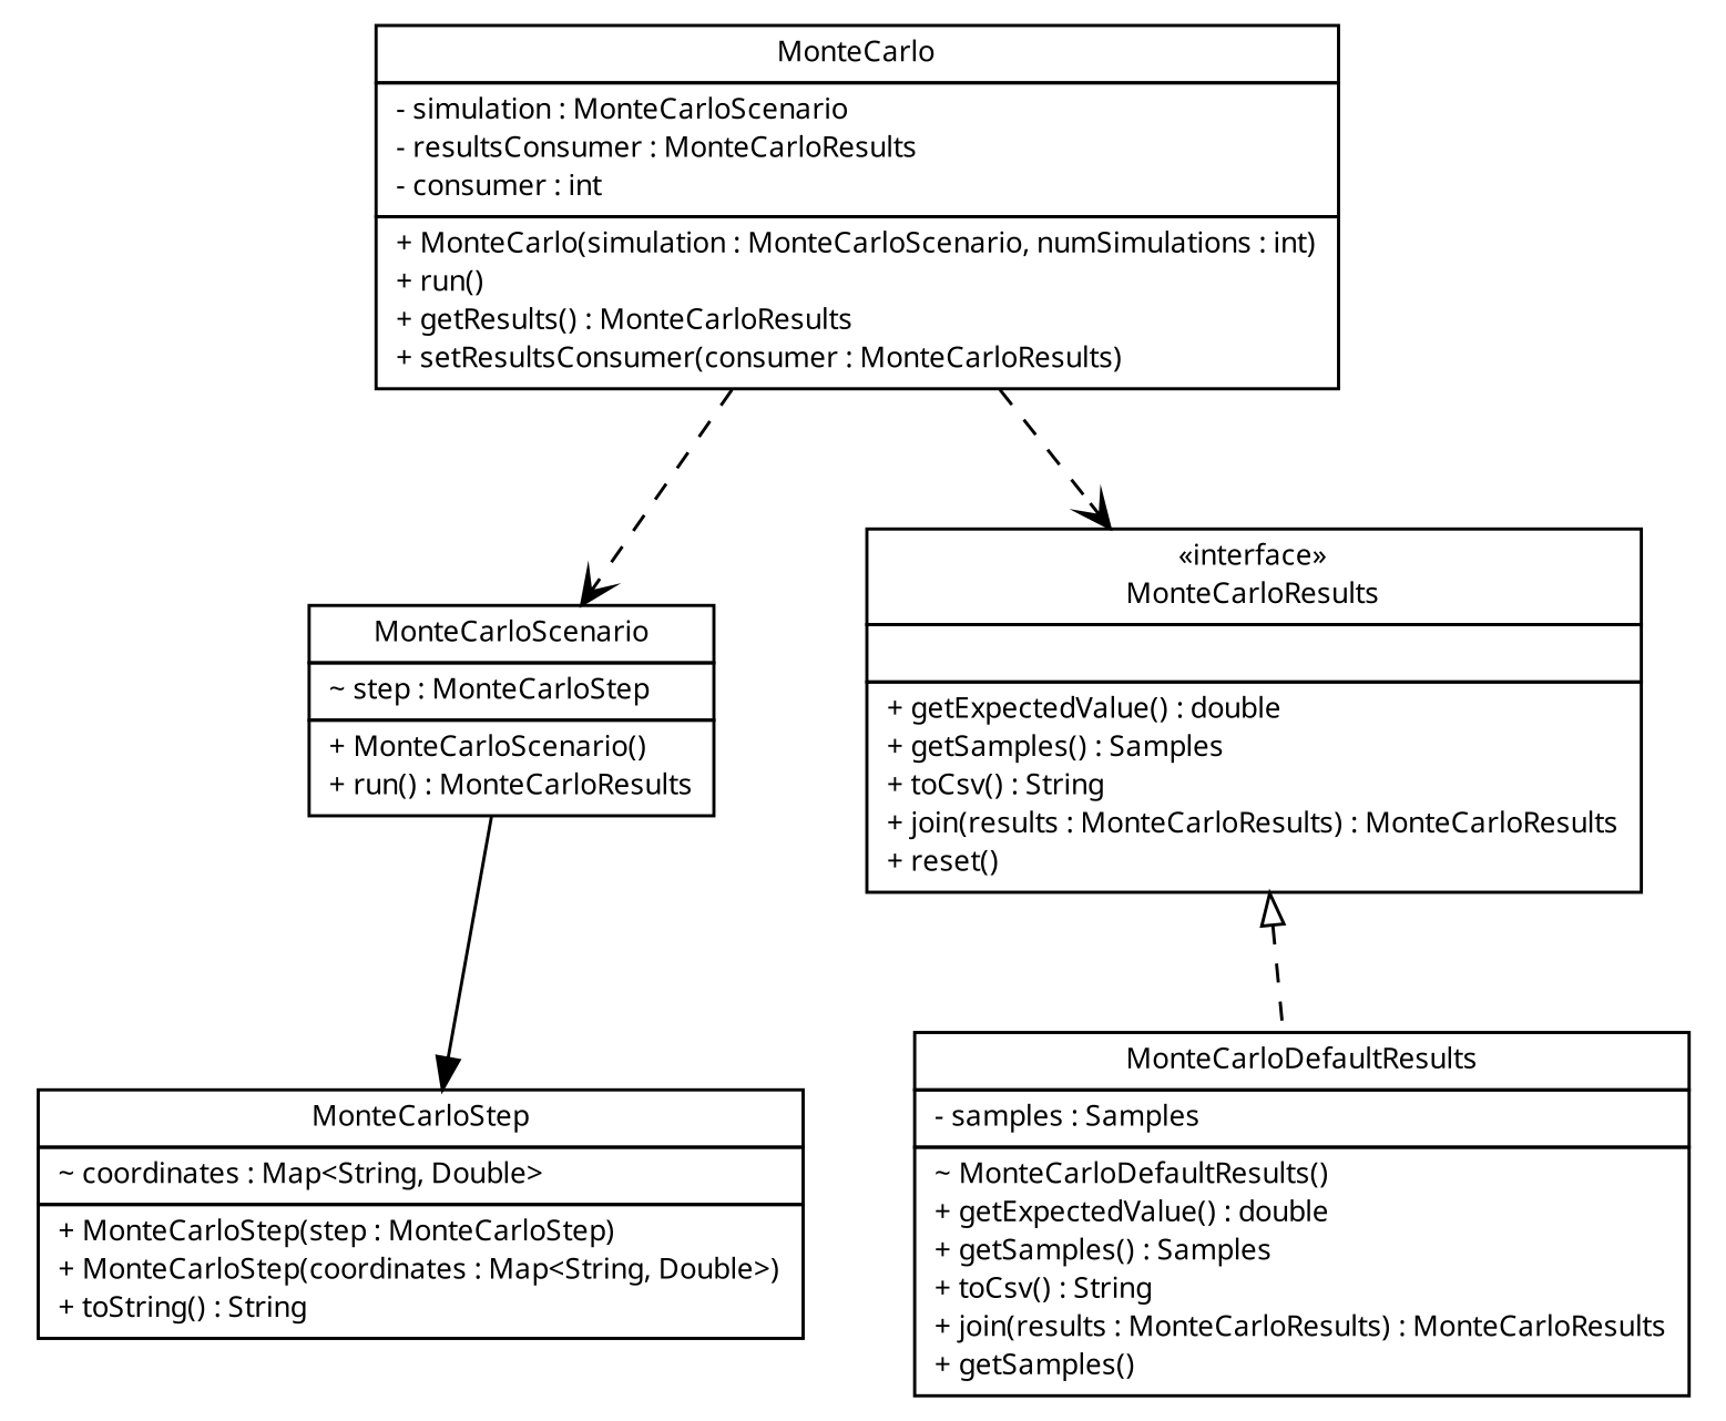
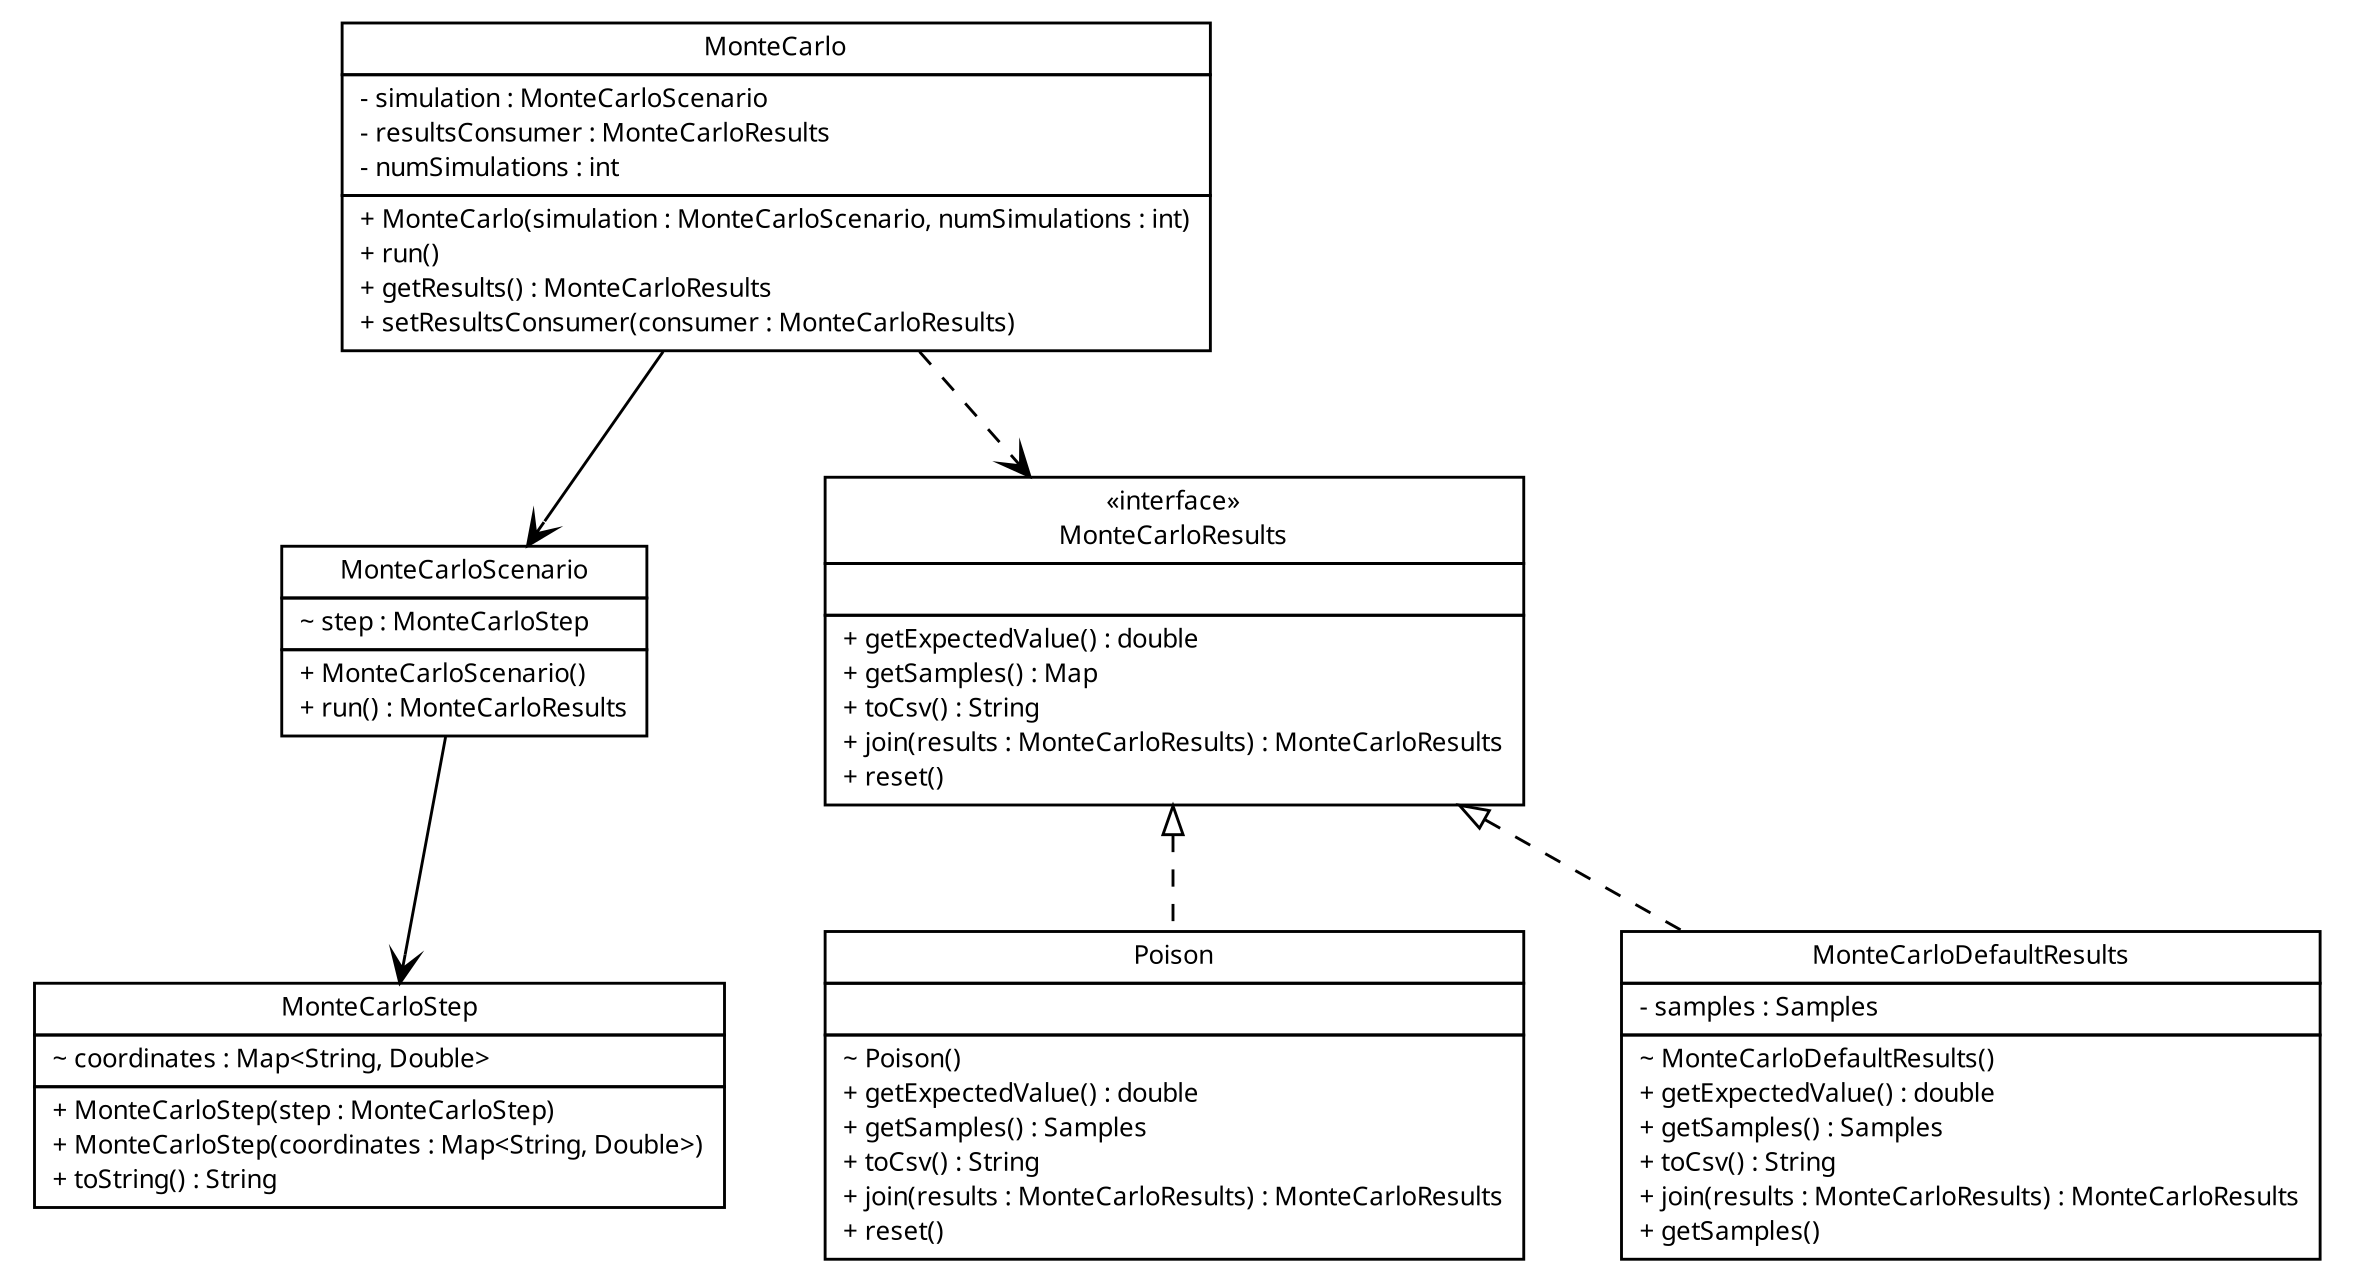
  digraph {
    nodesep=0.25
    ranksep=0.5
    node [fontcolor=black fontname="Trebuchet MS" fontsize=9.0 shape=plaintext]
    edge [arrowhead=open color=black fontcolor=black fontname="Trebuchet MS" fontsize=10.0 headport=p labelfontname="Trebuchet MS" labelfontsize=10 tailport=p style=dashed]
+   n1 [label=<<table title="broadwick.montecarlo.Poison" border="0" cellborder="1" cellspacing="0" cellpadding="2" port="p" href="./Poison.html"> 		<tr><td><table border="0" cellspacing="0" cellpadding="1"> <tr><td align="center" balign="center"><font face="Trebuchet MS"> Poison </font></td></tr> 		</table></td></tr> 		<tr><td><table border="0" cellspacing="0" cellpadding="1"> <tr><td align="left" balign="left">  </td></tr> 		</table></td></tr> 		<tr><td><table border="0" cellspacing="0" cellpadding="1"> <tr><td align="left" balign="left"> ~ Poison() </td></tr> <tr><td align="left" balign="left"> + getExpectedValue() : double </td></tr> <tr><td align="left" balign="left"> + getSamples() : Samples </td></tr> <tr><td align="left" balign="left"> + toCsv() : String </td></tr> <tr><td align="left" balign="left"> + join(results : MonteCarloResults) : MonteCarloResults </td></tr> <tr><td align="left" balign="left"> + reset() </td></tr> 		</table></td></tr> 		</table>>]
    n2 [label=<<table title="broadwick.montecarlo.MonteCarloStep" border="0" cellborder="1" cellspacing="0" cellpadding="2" port="p" href="./MonteCarloStep.html"> 		<tr><td><table border="0" cellspacing="0" cellpadding="1"> <tr><td align="center" balign="center"><font face="Trebuchet MS"> MonteCarloStep </font></td></tr> 		</table></td></tr> 		<tr><td><table border="0" cellspacing="0" cellpadding="1"> <tr><td align="left" balign="left"> ~ coordinates : Map&lt;String, Double&gt; </td></tr> 		</table></td></tr> 		<tr><td><table border="0" cellspacing="0" cellpadding="1"> <tr><td align="left" balign="left"> + MonteCarloStep(step : MonteCarloStep) </td></tr> <tr><td align="left" balign="left"> + MonteCarloStep(coordinates : Map&lt;String, Double&gt;) </td></tr> <tr><td align="left" balign="left"> + toString() : String </td></tr> 		</table></td></tr> 		</table>>]
    n3 [label=<<table title="broadwick.montecarlo.MonteCarloScenario" border="0" cellborder="1" cellspacing="0" cellpadding="2" port="p" href="./MonteCarloScenario.html"> 		<tr><td><table border="0" cellspacing="0" cellpadding="1"> <tr><td align="center" balign="center"><font face="Trebuchet MS"> MonteCarloScenario </font></td></tr> 		</table></td></tr> 		<tr><td><table border="0" cellspacing="0" cellpadding="1"> <tr><td align="left" balign="left"> ~ step : MonteCarloStep </td></tr> 		</table></td></tr> 		<tr><td><table border="0" cellspacing="0" cellpadding="1"> <tr><td align="left" balign="left"> + MonteCarloScenario() </td></tr> <tr><td align="left" balign="left"><font face="Trebuchet MS" point-size="9.0"> + run() : MonteCarloResults </font></td></tr> 		</table></td></tr> 		</table>>]
-   n4 [label=<<table title="broadwick.montecarlo.MonteCarloResults" border="0" cellborder="1" cellspacing="0" cellpadding="2" port="p" href="./MonteCarloResults.html"> 		<tr><td><table border="0" cellspacing="0" cellpadding="1"> <tr><td align="center" balign="center"> &#171;interface&#187; </td></tr> <tr><td align="center" balign="center"><font face="Trebuchet MS"> MonteCarloResults </font></td></tr> 		</table></td></tr> 		<tr><td><table border="0" cellspacing="0" cellpadding="1"> <tr><td align="left" balign="left">  </td></tr> 		</table></td></tr> 		<tr><td><table border="0" cellspacing="0" cellpadding="1"> <tr><td align="left" balign="left"> + getExpectedValue() : double </td></tr> <tr><td align="left" balign="left"> + getSamples() : Samples </td></tr> <tr><td align="left" balign="left"> + toCsv() : String </td></tr> <tr><td align="left" balign="left"> + join(results : MonteCarloResults) : MonteCarloResults </td></tr> <tr><td align="left" balign="left"> + reset() </td></tr> 		</table></td></tr> 		</table>>]
+   n4 [label=<<table title="broadwick.montecarlo.MonteCarloResults" border="0" cellborder="1" cellspacing="0" cellpadding="2" port="p" href="./MonteCarloResults.html"> 		<tr><td><table border="0" cellspacing="0" cellpadding="1"> <tr><td align="center" balign="center"> &#171;interface&#187; </td></tr> <tr><td align="center" balign="center"><font face="Trebuchet MS"> MonteCarloResults </font></td></tr> 		</table></td></tr> 		<tr><td><table border="0" cellspacing="0" cellpadding="1"> <tr><td align="left" balign="left">  </td></tr> 		</table></td></tr> 		<tr><td><table border="0" cellspacing="0" cellpadding="1"> <tr><td align="left" balign="left"> + getExpectedValue() : double </td></tr> <tr><td align="left" balign="left"> + getSamples() : Map </td></tr> <tr><td align="left" balign="left"> + toCsv() : String </td></tr> <tr><td align="left" balign="left"> + join(results : MonteCarloResults) : MonteCarloResults </td></tr> <tr><td align="left" balign="left"> + reset() </td></tr> 		</table></td></tr> 		</table>>]
    n5 [label=<<table title="broadwick.montecarlo.MonteCarloDefaultResults" border="0" cellborder="1" cellspacing="0" cellpadding="2" port="p" href="./MonteCarloDefaultResults.html"> 		<tr><td><table border="0" cellspacing="0" cellpadding="1"> <tr><td align="center" balign="center"><font face="Trebuchet MS"> MonteCarloDefaultResults </font></td></tr> 		</table></td></tr> 		<tr><td><table border="0" cellspacing="0" cellpadding="1"> <tr><td align="left" balign="left"> - samples : Samples </td></tr> 		</table></td></tr> 		<tr><td><table border="0" cellspacing="0" cellpadding="1"> <tr><td align="left" balign="left"> ~ MonteCarloDefaultResults() </td></tr> <tr><td align="left" balign="left"> + getExpectedValue() : double </td></tr> <tr><td align="left" balign="left"> + getSamples() : Samples </td></tr> <tr><td align="left" balign="left"> + toCsv() : String </td></tr> <tr><td align="left" balign="left"> + join(results : MonteCarloResults) : MonteCarloResults </td></tr> <tr><td align="left" balign="left"> + getSamples() </td></tr> 		</table></td></tr> 		</table>>]
-   n6 [label=<<table title="broadwick.montecarlo.MonteCarlo" border="0" cellborder="1" cellspacing="0" cellpadding="2" port="p" href="./MonteCarlo.html"> 		<tr><td><table border="0" cellspacing="0" cellpadding="1"> <tr><td align="center" balign="center"><font face="Trebuchet MS"> MonteCarlo </font></td></tr> 		</table></td></tr> 		<tr><td><table border="0" cellspacing="0" cellpadding="1"> <tr><td align="left" balign="left"> - simulation : MonteCarloScenario </td></tr> <tr><td align="left" balign="left"> - resultsConsumer : MonteCarloResults </td></tr> <tr><td align="left" balign="left"> - consumer : int </td></tr> 		</table></td></tr> 		<tr><td><table border="0" cellspacing="0" cellpadding="1"> <tr><td align="left" balign="left"> + MonteCarlo(simulation : MonteCarloScenario, numSimulations : int) </td></tr> <tr><td align="left" balign="left"> + run() </td></tr> <tr><td align="left" balign="left"> + getResults() : MonteCarloResults </td></tr> <tr><td align="left" balign="left"> + setResultsConsumer(consumer : MonteCarloResults) </td></tr> 		</table></td></tr> 		</table>>]
-   n3 -> n2 [arrowhead=normal style=""]
+   n6 [label=<<table title="broadwick.montecarlo.MonteCarlo" border="0" cellborder="1" cellspacing="0" cellpadding="2" port="p" href="./MonteCarlo.html"> 		<tr><td><table border="0" cellspacing="0" cellpadding="1"> <tr><td align="center" balign="center"><font face="Trebuchet MS"> MonteCarlo </font></td></tr> 		</table></td></tr> 		<tr><td><table border="0" cellspacing="0" cellpadding="1"> <tr><td align="left" balign="left"> - simulation : MonteCarloScenario </td></tr> <tr><td align="left" balign="left"> - resultsConsumer : MonteCarloResults </td></tr> <tr><td align="left" balign="left"> - numSimulations : int </td></tr> 		</table></td></tr> 		<tr><td><table border="0" cellspacing="0" cellpadding="1"> <tr><td align="left" balign="left"> + MonteCarlo(simulation : MonteCarloScenario, numSimulations : int) </td></tr> <tr><td align="left" balign="left"> + run() </td></tr> <tr><td align="left" balign="left"> + getResults() : MonteCarloResults </td></tr> <tr><td align="left" balign="left"> + setResultsConsumer(consumer : MonteCarloResults) </td></tr> 		</table></td></tr> 		</table>>]
+   n3 -> n2 [style=""]
+   n4 -> n1 [arrowtail=empty dir=back fontsize=10 arrowhead="" color="" fontcolor=""]
    n4 -> n5 [arrowtail=empty dir=back fontsize=10 arrowhead="" color="" fontcolor=""]
-   n6 -> n3
+   n6 -> n3 [style=""]
    n6 -> n4
  }
